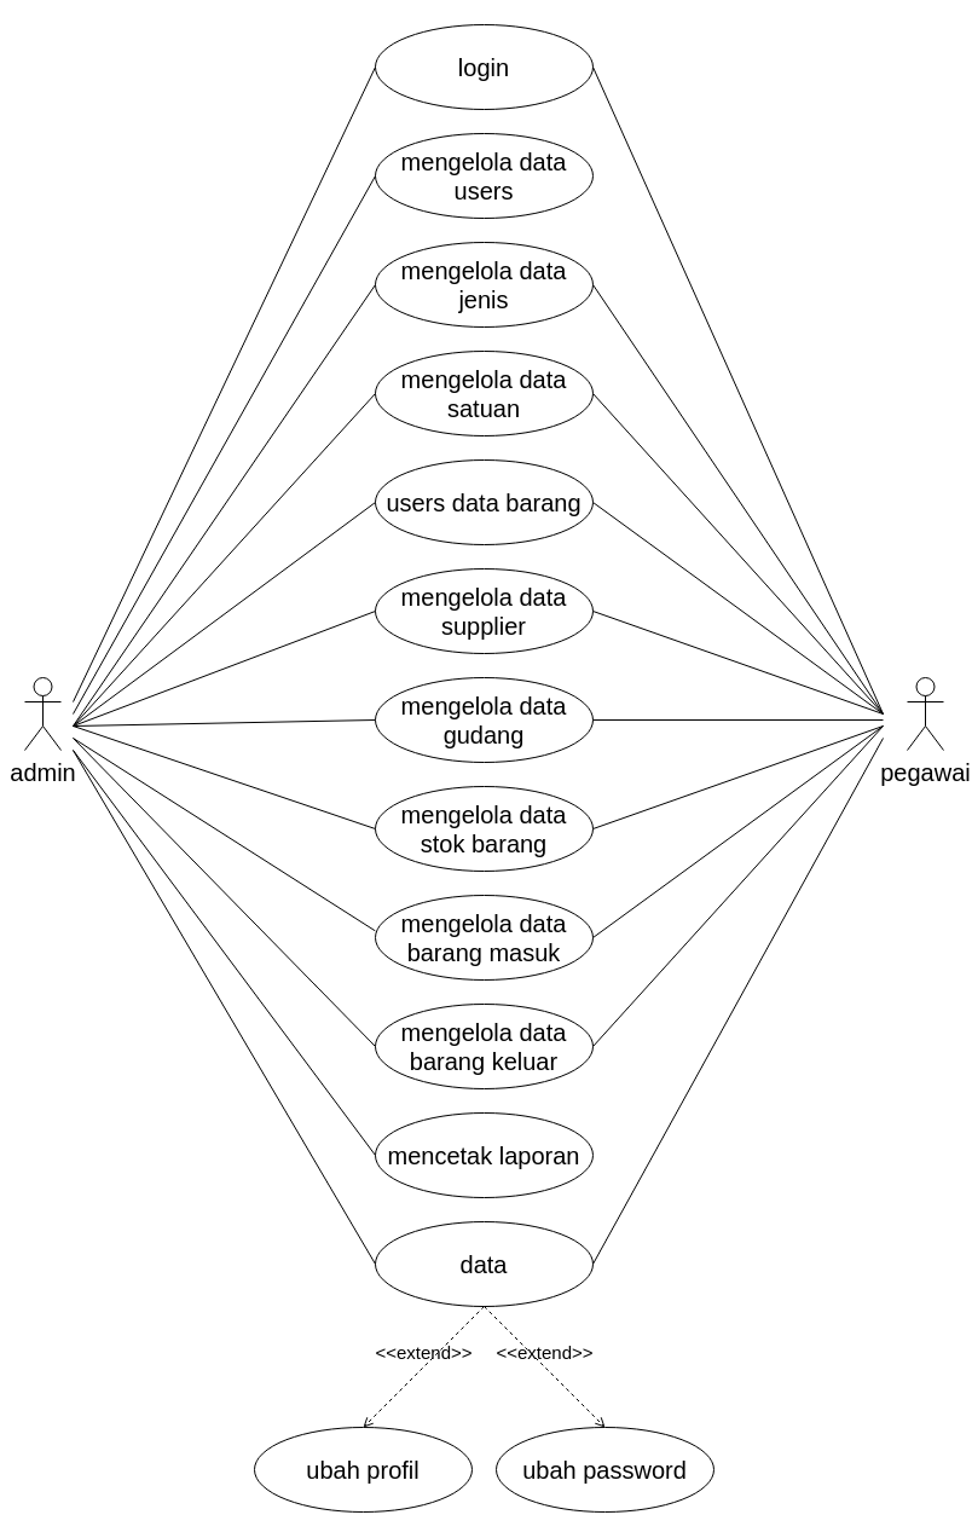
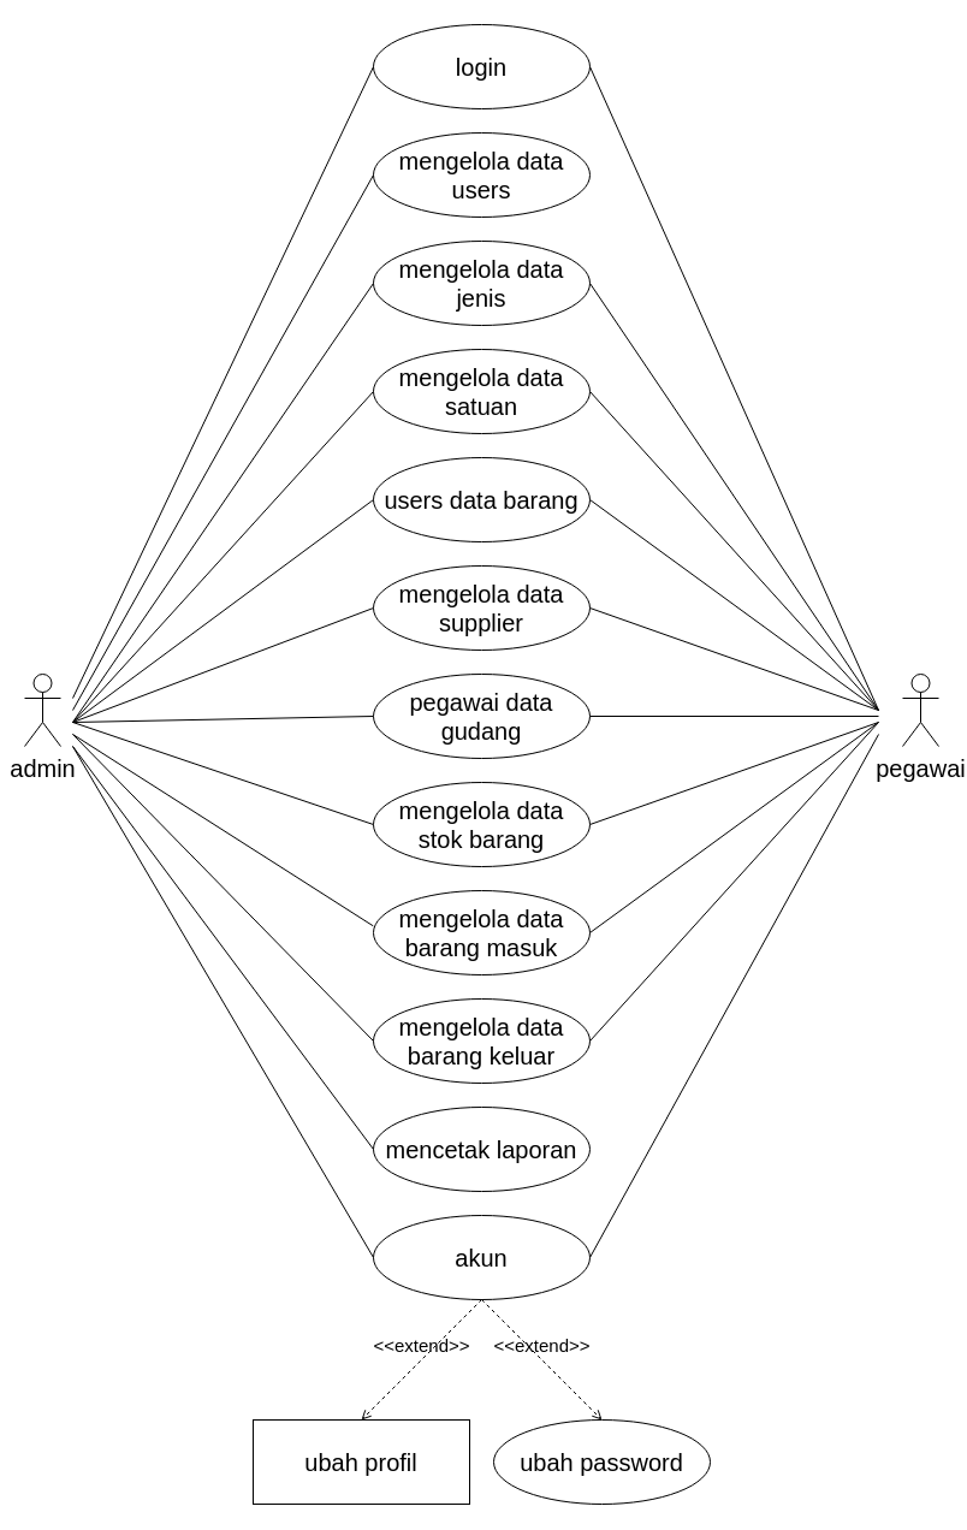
  <mxCell id="0" />
  <mxCell id="1" parent="0" />
  <mxCell id="2" value="&lt;font style=&quot;font-size: 20px&quot;&gt;admin&lt;/font&gt;" style="shape=umlActor;verticalLabelPosition=bottom;verticalAlign=top;html=1;outlineConnect=0;" parent="1" vertex="1"><mxGeometry x="20" y="560" width="30" height="60" as="geometry" /></mxCell>
  <mxCell id="3" value="&lt;font style=&quot;font-size: 20px&quot;&gt;pegawai&lt;/font&gt;" style="shape=umlActor;verticalLabelPosition=bottom;verticalAlign=top;html=1;outlineConnect=0;" parent="1" vertex="1"><mxGeometry x="750" y="560" width="30" height="60" as="geometry" /></mxCell>
  <mxCell id="4" value="mengelola data users" style="ellipse;whiteSpace=wrap;html=1;fontSize=20;" parent="1" vertex="1"><mxGeometry x="310" y="110" width="180" height="70" as="geometry" /></mxCell>
  <mxCell id="5" value="mengelola data jenis" style="ellipse;whiteSpace=wrap;html=1;fontSize=20;" parent="1" vertex="1"><mxGeometry x="310" y="200" width="180" height="70" as="geometry" /></mxCell>
  <mxCell id="6" value="mengelola data satuan" style="ellipse;whiteSpace=wrap;html=1;fontSize=20;" parent="1" vertex="1"><mxGeometry x="310" y="290" width="180" height="70" as="geometry" /></mxCell>
  <mxCell id="7" value="users data barang" style="ellipse;whiteSpace=wrap;html=1;fontSize=20;" parent="1" vertex="1"><mxGeometry x="310" y="380" width="180" height="70" as="geometry" /></mxCell>
  <mxCell id="8" value="mengelola data supplier" style="ellipse;whiteSpace=wrap;html=1;fontSize=20;" parent="1" vertex="1"><mxGeometry x="310" y="470" width="180" height="70" as="geometry" /></mxCell>
- <mxCell id="9" value="mengelola data gudang" style="ellipse;whiteSpace=wrap;html=1;fontSize=20;" parent="1" vertex="1"><mxGeometry x="310" y="560" width="180" height="70" as="geometry" /></mxCell>
+ <mxCell id="9" value="pegawai data gudang" style="ellipse;whiteSpace=wrap;html=1;fontSize=20;" parent="1" vertex="1"><mxGeometry x="310" y="560" width="180" height="70" as="geometry" /></mxCell>
  <mxCell id="10" value="mengelola data stok barang" style="ellipse;whiteSpace=wrap;html=1;fontSize=20;" parent="1" vertex="1"><mxGeometry x="310" y="650" width="180" height="70" as="geometry" /></mxCell>
  <mxCell id="11" value="mengelola data barang masuk" style="ellipse;whiteSpace=wrap;html=1;fontSize=20;" parent="1" vertex="1"><mxGeometry x="310" y="740" width="180" height="70" as="geometry" /></mxCell>
  <mxCell id="12" value="mengelola data barang keluar" style="ellipse;whiteSpace=wrap;html=1;fontSize=20;" parent="1" vertex="1"><mxGeometry x="310" y="830" width="180" height="70" as="geometry" /></mxCell>
  <mxCell id="13" value="mencetak laporan" style="ellipse;whiteSpace=wrap;html=1;fontSize=20;" parent="1" vertex="1"><mxGeometry x="310" y="920" width="180" height="70" as="geometry" /></mxCell>
- <mxCell id="14" value="data" style="ellipse;whiteSpace=wrap;html=1;fontSize=20;" parent="1" vertex="1"><mxGeometry x="310" y="1010" width="180" height="70" as="geometry" /></mxCell>
+ <mxCell id="14" value="akun" style="ellipse;whiteSpace=wrap;html=1;fontSize=20;" parent="1" vertex="1"><mxGeometry x="310" y="1010" width="180" height="70" as="geometry" /></mxCell>
  <mxCell id="15" value="login" style="ellipse;whiteSpace=wrap;html=1;fontSize=20;" parent="1" vertex="1"><mxGeometry x="310" y="20" width="180" height="70" as="geometry" /></mxCell>
- <mxCell id="16" value="ubah profil" style="ellipse;whiteSpace=wrap;html=1;fontSize=20;" parent="1" vertex="1"><mxGeometry x="210" y="1180" width="180" height="70" as="geometry" /></mxCell>
+ <mxCell id="16" value="ubah profil" style="whiteSpace=wrap;html=1;fontSize=20;rounded=0;" parent="1" vertex="1"><mxGeometry x="210" y="1180" width="180" height="70" as="geometry" /></mxCell>
  <mxCell id="17" value="ubah password" style="ellipse;whiteSpace=wrap;html=1;fontSize=20;" parent="1" vertex="1"><mxGeometry x="410" y="1180" width="180" height="70" as="geometry" /></mxCell>
  <mxCell id="18" value="" style="endArrow=none;html=1;entryX=0;entryY=0.5;entryDx=0;entryDy=0;" parent="1" target="15" edge="1"><mxGeometry width="50" height="50" relative="1" as="geometry"><mxPoint x="60" y="580" as="sourcePoint" /><mxPoint x="570" y="430" as="targetPoint" /></mxGeometry></mxCell>
  <mxCell id="19" value="" style="endArrow=none;html=1;entryX=0;entryY=0.5;entryDx=0;entryDy=0;" parent="1" target="4" edge="1"><mxGeometry width="50" height="50" relative="1" as="geometry"><mxPoint x="60" y="590" as="sourcePoint" /><mxPoint x="320" y="65" as="targetPoint" /></mxGeometry></mxCell>
  <mxCell id="20" value="" style="endArrow=none;html=1;entryX=0;entryY=0.5;entryDx=0;entryDy=0;" parent="1" target="5" edge="1"><mxGeometry width="50" height="50" relative="1" as="geometry"><mxPoint x="60" y="600" as="sourcePoint" /><mxPoint x="330" y="75" as="targetPoint" /></mxGeometry></mxCell>
  <mxCell id="21" value="" style="endArrow=none;html=1;entryX=0;entryY=0.5;entryDx=0;entryDy=0;" parent="1" target="6" edge="1"><mxGeometry width="50" height="50" relative="1" as="geometry"><mxPoint x="60" y="600" as="sourcePoint" /><mxPoint x="340" y="85" as="targetPoint" /></mxGeometry></mxCell>
  <mxCell id="22" value="" style="endArrow=none;html=1;entryX=0;entryY=0.5;entryDx=0;entryDy=0;" parent="1" target="7" edge="1"><mxGeometry width="50" height="50" relative="1" as="geometry"><mxPoint x="60" y="600" as="sourcePoint" /><mxPoint x="320" y="335" as="targetPoint" /></mxGeometry></mxCell>
  <mxCell id="23" value="" style="endArrow=none;html=1;entryX=0;entryY=0.5;entryDx=0;entryDy=0;" parent="1" target="8" edge="1"><mxGeometry width="50" height="50" relative="1" as="geometry"><mxPoint x="60" y="600" as="sourcePoint" /><mxPoint x="330" y="345" as="targetPoint" /></mxGeometry></mxCell>
  <mxCell id="24" value="" style="endArrow=none;html=1;entryX=0;entryY=0.5;entryDx=0;entryDy=0;" parent="1" target="9" edge="1"><mxGeometry width="50" height="50" relative="1" as="geometry"><mxPoint x="60" y="600" as="sourcePoint" /><mxPoint x="340" y="355" as="targetPoint" /></mxGeometry></mxCell>
  <mxCell id="25" value="" style="endArrow=none;html=1;entryX=0;entryY=0.5;entryDx=0;entryDy=0;" parent="1" target="10" edge="1"><mxGeometry width="50" height="50" relative="1" as="geometry"><mxPoint x="60" y="600" as="sourcePoint" /><mxPoint x="350" y="365" as="targetPoint" /></mxGeometry></mxCell>
  <mxCell id="26" value="" style="endArrow=none;html=1;entryX=-0.001;entryY=0.419;entryDx=0;entryDy=0;entryPerimeter=0;" parent="1" target="11" edge="1"><mxGeometry width="50" height="50" relative="1" as="geometry"><mxPoint x="60" y="610" as="sourcePoint" /><mxPoint x="360" y="375" as="targetPoint" /></mxGeometry></mxCell>
  <mxCell id="27" value="" style="endArrow=none;html=1;entryX=0;entryY=0.5;entryDx=0;entryDy=0;" parent="1" target="12" edge="1"><mxGeometry width="50" height="50" relative="1" as="geometry"><mxPoint x="60" y="610" as="sourcePoint" /><mxPoint x="319.82" y="779.33" as="targetPoint" /></mxGeometry></mxCell>
  <mxCell id="28" value="" style="endArrow=none;html=1;entryX=0;entryY=0.5;entryDx=0;entryDy=0;" parent="1" target="13" edge="1"><mxGeometry width="50" height="50" relative="1" as="geometry"><mxPoint x="60" y="620" as="sourcePoint" /><mxPoint x="329.82" y="789.33" as="targetPoint" /></mxGeometry></mxCell>
  <mxCell id="29" value="" style="endArrow=none;html=1;entryX=0;entryY=0.5;entryDx=0;entryDy=0;" parent="1" target="14" edge="1"><mxGeometry width="50" height="50" relative="1" as="geometry"><mxPoint x="60" y="620" as="sourcePoint" /><mxPoint x="320" y="965" as="targetPoint" /></mxGeometry></mxCell>
  <mxCell id="30" value="&amp;lt;&amp;lt;extend&amp;gt;&amp;gt;" style="html=1;verticalAlign=bottom;labelBackgroundColor=none;endArrow=open;endFill=0;dashed=1;entryX=0.5;entryY=0;entryDx=0;entryDy=0;exitX=0.5;exitY=1;exitDx=0;exitDy=0;fontSize=15;" parent="1" source="14" target="16" edge="1"><mxGeometry width="160" relative="1" as="geometry"><mxPoint x="590" y="1010" as="sourcePoint" /><mxPoint x="750" y="1010" as="targetPoint" /></mxGeometry></mxCell>
  <mxCell id="31" value="&lt;font style=&quot;font-size: 15px&quot;&gt;&amp;lt;&amp;lt;extend&amp;gt;&amp;gt;&lt;/font&gt;" style="html=1;verticalAlign=bottom;labelBackgroundColor=none;endArrow=open;endFill=0;dashed=1;entryX=0.5;entryY=0;entryDx=0;entryDy=0;exitX=0.5;exitY=1;exitDx=0;exitDy=0;" parent="1" source="14" target="17" edge="1"><mxGeometry width="160" relative="1" as="geometry"><mxPoint x="410" y="1090" as="sourcePoint" /><mxPoint x="310" y="1150" as="targetPoint" /></mxGeometry></mxCell>
  <mxCell id="32" value="" style="endArrow=none;html=1;fontSize=15;exitX=1;exitY=0.5;exitDx=0;exitDy=0;" parent="1" source="14" edge="1"><mxGeometry width="50" height="50" relative="1" as="geometry"><mxPoint x="570" y="740" as="sourcePoint" /><mxPoint x="730" y="610" as="targetPoint" /></mxGeometry></mxCell>
  <mxCell id="33" value="" style="endArrow=none;html=1;fontSize=15;exitX=1;exitY=0.5;exitDx=0;exitDy=0;" parent="1" source="12" edge="1"><mxGeometry width="50" height="50" relative="1" as="geometry"><mxPoint x="500" y="1055" as="sourcePoint" /><mxPoint x="730" y="600" as="targetPoint" /></mxGeometry></mxCell>
  <mxCell id="34" value="" style="endArrow=none;html=1;fontSize=15;exitX=1;exitY=0.5;exitDx=0;exitDy=0;" parent="1" source="11" edge="1"><mxGeometry width="50" height="50" relative="1" as="geometry"><mxPoint x="500" y="875" as="sourcePoint" /><mxPoint x="730" y="600" as="targetPoint" /></mxGeometry></mxCell>
  <mxCell id="35" value="" style="endArrow=none;html=1;fontSize=15;exitX=1;exitY=0.5;exitDx=0;exitDy=0;" parent="1" source="10" edge="1"><mxGeometry width="50" height="50" relative="1" as="geometry"><mxPoint x="500" y="785" as="sourcePoint" /><mxPoint x="730" y="600" as="targetPoint" /></mxGeometry></mxCell>
  <mxCell id="36" value="" style="endArrow=none;html=1;fontSize=15;exitX=1;exitY=0.5;exitDx=0;exitDy=0;" parent="1" source="9" edge="1"><mxGeometry width="50" height="50" relative="1" as="geometry"><mxPoint x="500" y="695" as="sourcePoint" /><mxPoint x="730" y="595" as="targetPoint" /></mxGeometry></mxCell>
  <mxCell id="37" value="" style="endArrow=none;html=1;fontSize=15;exitX=1;exitY=0.5;exitDx=0;exitDy=0;" parent="1" source="8" edge="1"><mxGeometry width="50" height="50" relative="1" as="geometry"><mxPoint x="500" y="605" as="sourcePoint" /><mxPoint x="730" y="590" as="targetPoint" /></mxGeometry></mxCell>
  <mxCell id="38" value="" style="endArrow=none;html=1;fontSize=15;exitX=1;exitY=0.5;exitDx=0;exitDy=0;" parent="1" source="7" edge="1"><mxGeometry width="50" height="50" relative="1" as="geometry"><mxPoint x="500" y="515" as="sourcePoint" /><mxPoint x="730" y="590" as="targetPoint" /></mxGeometry></mxCell>
  <mxCell id="39" value="" style="endArrow=none;html=1;fontSize=15;exitX=1;exitY=0.5;exitDx=0;exitDy=0;" parent="1" source="6" edge="1"><mxGeometry width="50" height="50" relative="1" as="geometry"><mxPoint x="510" y="525" as="sourcePoint" /><mxPoint x="730" y="590" as="targetPoint" /></mxGeometry></mxCell>
  <mxCell id="40" value="" style="endArrow=none;html=1;fontSize=15;exitX=1;exitY=0.5;exitDx=0;exitDy=0;" parent="1" source="5" edge="1"><mxGeometry width="50" height="50" relative="1" as="geometry"><mxPoint x="520" y="535" as="sourcePoint" /><mxPoint x="730" y="590" as="targetPoint" /></mxGeometry></mxCell>
  <mxCell id="41" value="" style="endArrow=none;html=1;fontSize=15;exitX=1;exitY=0.5;exitDx=0;exitDy=0;" parent="1" source="15" edge="1"><mxGeometry width="50" height="50" relative="1" as="geometry"><mxPoint x="500" y="245" as="sourcePoint" /><mxPoint x="730" y="590" as="targetPoint" /></mxGeometry></mxCell>
